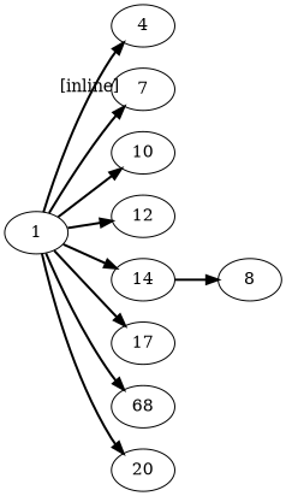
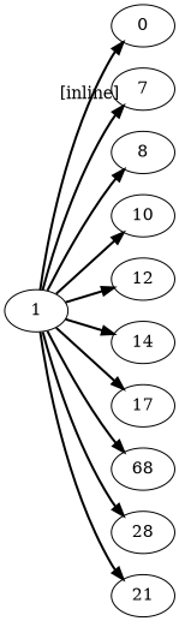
  digraph {
    rankdir=LR
    node [style="main node"]
    edge [style=bold]
    1 [texlbl=suftesi]
-   4 [texlbl=enumitem]
+   4 [texlbl=enumitem label=0]
    7 [texlbl=multicol]
    8 [texlbl=emptypage]
    10 [texlbl=ifxetex]
    12 [texlbl=cclicenses]
    14 [texlbl=sostitutefont]
    17 [texlbl=extramarks]
    n9 [label=68 texlbl=fancyhdr]
-   20 [texlbl=fixltxhyph]
+   20 [texlbl=fixltxhyph label=28]
+   21 [texlbl=mathpazo]
    1 -> 4 [label="[inline]" labelfloat=true]
    1 -> 7
-   14 -> 8
+   1 -> 8
    1 -> 10
    1 -> 12
    1 -> 14
    1 -> 17
    1 -> n9
    1 -> 20
+   1 -> 21
  }
